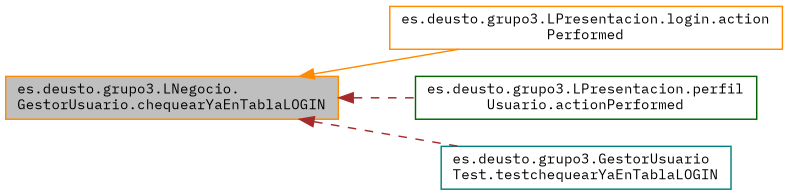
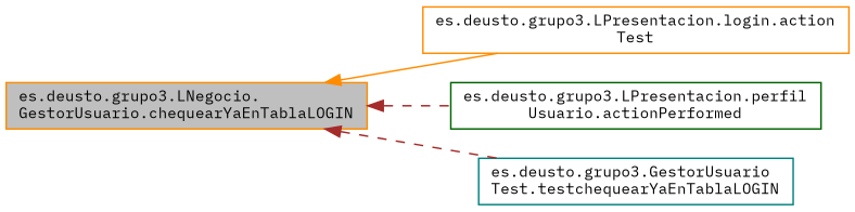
  digraph {
    rankdir=LR
    fontname="IBM Plex Mono"
    node [color=darkorange fillcolor=white fontname="IBM Plex Mono" fontsize=10 shape=record style=filled]
    edge [color=brown dir=back fontname="IBM Plex Mono" fontsize=10 labelfontname=Helvetica labelfontsize=10 style=dashed]
    n1 [fillcolor=grey75 fontcolor=black height=0.2 label="es.deusto.grupo3.LNegocio.\lGestorUsuario.chequearYaEnTablaLOGIN" width=0.4]
-   n2 [height=0.2 label="es.deusto.grupo3.LPresentacion.login.action\lPerformed" width=0.4]
+   n2 [height=0.2 label="es.deusto.grupo3.LPresentacion.login.action\lTest" width=0.4]
    n3 [color=darkgreen height=0.2 label="es.deusto.grupo3.LPresentacion.perfil\lUsuario.actionPerformed" width=0.4]
    n4 [color=teal height=0.2 label="es.deusto.grupo3.GestorUsuario\lTest.testchequearYaEnTablaLOGIN" width=0.4]
    n1 -> n2 [color=darkorange style=solid]
    n1 -> n3
    n1 -> n4
  }
